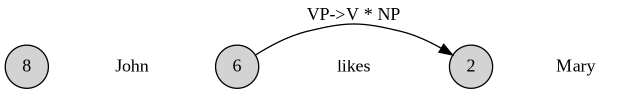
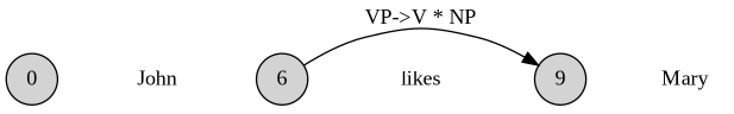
  digraph {
    fontname="Liberation Serif"
    rankdir=LR
    node [fontname="Liberation Serif"]
    edge [fontname="Liberation Serif" style=invis weight=100]
-   0 [height=0.1 style=filled width=0.1 label=8]
+   0 [height=0.1 style=filled width=0.1]
    n2 [height=0.1 label=6 style=filled width=0.1]
-   2 [height=0.1 style=filled width=0.1]
+   2 [height=0.1 style=filled width=0.1 label=9]
    John [shape=plaintext]
    likes [shape=plaintext]
    Mary [shape=plaintext]
    subgraph sub_1 {
      0
      n2
      2
    }
    subgraph sub_2 {
      0
      n2
      2
      John
      likes
      Mary
    }
    0 -> John
    n2 -> 2 [label="VP->V * NP" style="" weight=""]
    n2 -> likes
    2 -> Mary
    John -> n2
    likes -> 2
  }
